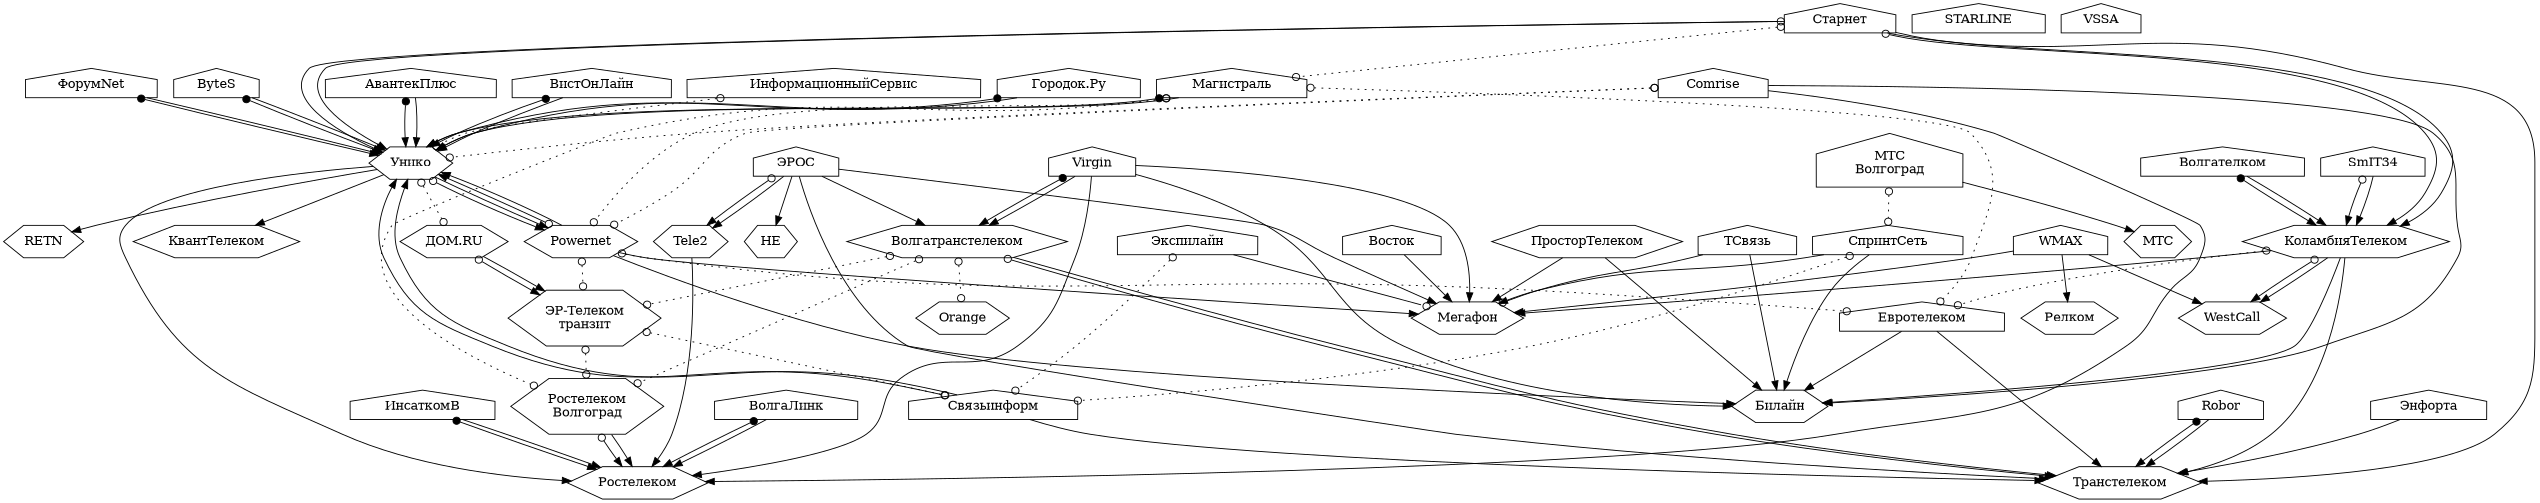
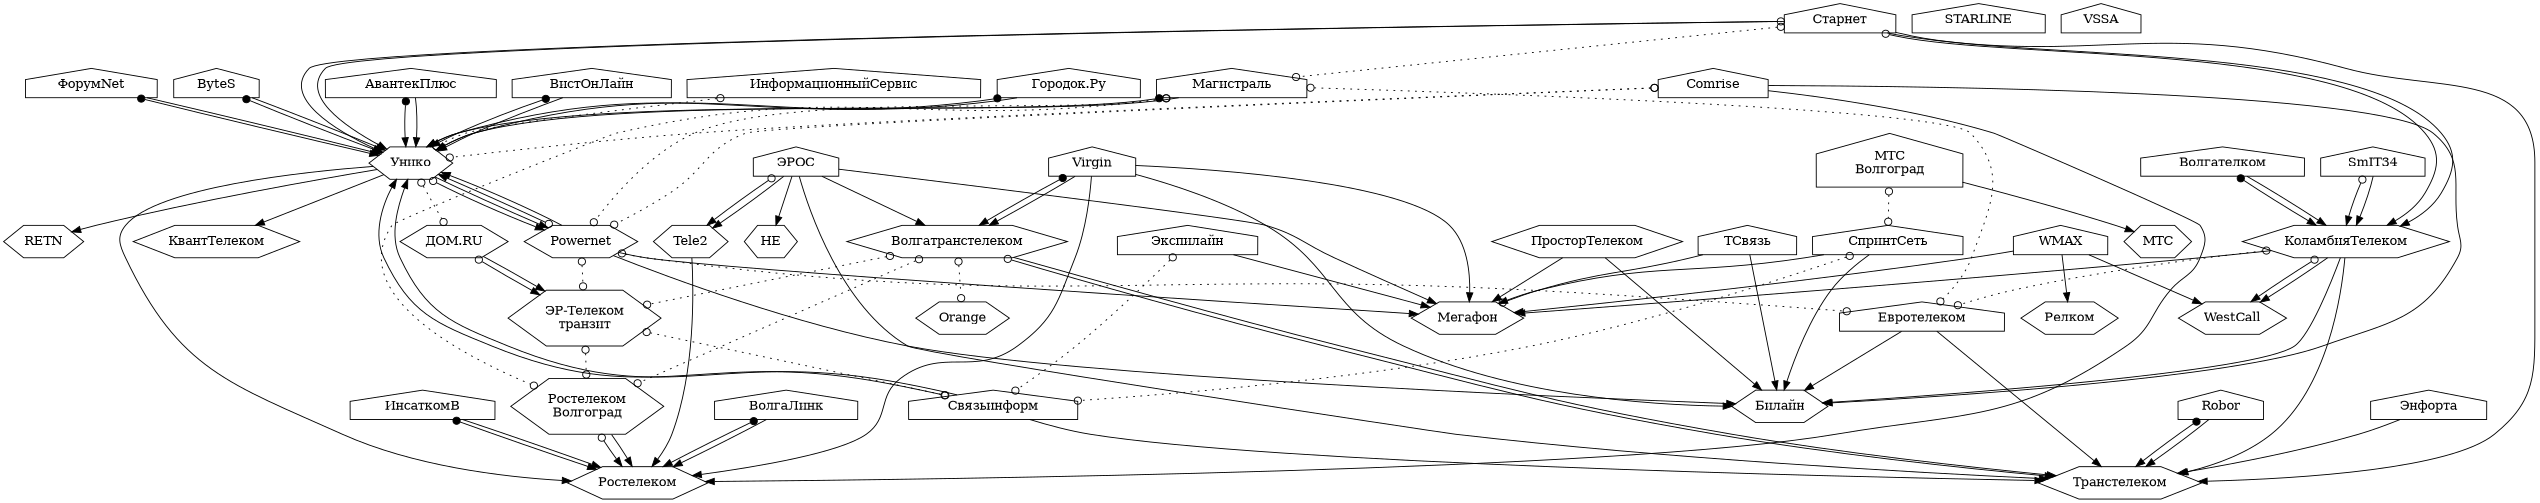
  digraph {
    rankdir=TB
    node [shape=house]
    "Унико" [shape=hexagon]
    Powernet [shape=hexagon]
    n3 [label="ДОМ.RU" shape=hexagon]
    n4 [label="ЭР-Телеком\nтранзит" shape=hexagon]
    "Транстелеком" [shape=hexagon]
    "Волгатранстелеком" [shape=hexagon]
    "КоламбияТелеком" [shape=hexagon]
    WestCall [shape=hexagon]
    "Ростелеком" [shape=hexagon]
    Tele2 [shape=hexagon]
    n11 [label="Ростелеком\nВолгоград" shape=hexagon]
    "Связьинформ"
    "Старнет"
    "ЭРОС"
    SmIT34
    n16 [label="Городок.Ру"]
    Virgin
    "ВолгаЛинк"
    "Волгателком"
    "ИнсаткомВ"
    "Магистраль"
    "ФорумNet"
    ByteS
    "АвантекПлюс"
    Robor
    "ВистОнЛайн"
    Orange [shape=hexagon]
    "Евротелеком"
    n29 [label="МТС\nВолгоград"]
    "СпринтСеть"
    "Экспилайн"
    Comrise
    "ИнформационныйСервис"
    "Мегафон" [shape=hexagon]
    n35 [label="Билайн" shape=hexagon]
    HE [shape=hexagon]
    "МТС" [shape=hexagon]
    "КвантТелеком" [shape=hexagon]
    RETN [shape=hexagon]
    "Релком" [shape=hexagon]
    "ПросторТелеком" [shape=hexagon]
    STARLINE
    VSSA
    "Энфорта"
    WMAX
    "ТСвязь"
-   "Восток"
    subgraph sub_1 {
      "Унико"
      Powernet
      n3
      n4
      "Транстелеком"
      "Волгатранстелеком"
      "КоламбияТелеком"
      WestCall
      "Ростелеком"
      Tele2
      n11
      "Связьинформ"
      "Старнет"
      "ЭРОС"
      SmIT34
    }
    subgraph sub_2 {
      "Унико"
      "Транстелеком"
      "Волгатранстелеком"
      "КоламбияТелеком"
      "Ростелеком"
      n16
      Virgin
      "ВолгаЛинк"
      "Волгателком"
      "ИнсаткомВ"
      "Магистраль"
      "ФорумNet"
      ByteS
      "АвантекПлюс"
      Robor
      "ВистОнЛайн"
    }
    subgraph sub_3 {
      "Унико"
      Powernet
      n4
      "Волгатранстелеком"
      "КоламбияТелеком"
      n11
      "Связьинформ"
      "Старнет"
      "Магистраль"
      Orange
      "Евротелеком"
      n29
      "СпринтСеть"
      "Экспилайн"
      Comrise
      "ИнформационныйСервис"
    }
    subgraph sub_4 {
      "КоламбияТелеком"
      WestCall
    }
    subgraph sub_5 {
      "Ростелеком"
      n11
    }
    subgraph sub_6 {
      n4
      "Транстелеком"
      WestCall
      "Ростелеком"
      Orange
      "Мегафон"
      n35
      HE
      "МТС"
    }
    subgraph sub_7 {
      n3
      n4
    }
    "Унико" -> Powernet [arrowtail=odot dir=both]
    "Унико" -> Powernet
    "Унико" -> n3 [arrowhead=odot arrowtail=odot dir=both style=dotted]
    "Унико" -> "Ростелеком"
    "Унико" -> "КвантТелеком"
    "Унико" -> RETN
    Powernet -> "Унико" [arrowtail=odot dir=both]
    Powernet -> "Унико"
    Powernet -> n4 [arrowhead=odot arrowtail=odot dir=both style=dotted]
    Powernet -> "Евротелеком" [arrowhead=odot arrowtail=odot dir=both style=dotted]
    Powernet -> "Мегафон"
    Powernet -> n35
    n3 -> n4 [arrowtail=odot dir=both]
    n3 -> n4
    n4 -> n11 [arrowhead=odot arrowtail=odot dir=both style=dotted]
    n4 -> "Связьинформ" [arrowhead=odot arrowtail=odot dir=both style=dotted]
    "Волгатранстелеком" -> n4 [arrowhead=odot arrowtail=odot dir=both style=dotted]
    "Волгатранстелеком" -> "Транстелеком" [arrowtail=odot dir=both]
    "Волгатранстелеком" -> "Транстелеком"
    "Волгатранстелеком" -> n11 [arrowhead=odot arrowtail=odot dir=both style=dotted]
    "Волгатранстелеком" -> Orange [arrowhead=odot arrowtail=odot dir=both style=dotted]
    "КоламбияТелеком" -> "Транстелеком"
    "КоламбияТелеком" -> WestCall [arrowtail=odot dir=both]
    "КоламбияТелеком" -> WestCall
    "КоламбияТелеком" -> "Евротелеком" [arrowhead=odot arrowtail=odot dir=both style=dotted]
    "КоламбияТелеком" -> "Мегафон"
    "КоламбияТелеком" -> n35
    Tele2 -> "Ростелеком"
    n11 -> "Ростелеком" [arrowtail=odot dir=both]
    n11 -> "Ростелеком"
    "Связьинформ" -> "Унико" [arrowtail=odot dir=both]
    "Связьинформ" -> "Унико"
    "Связьинформ" -> "Транстелеком"
    "Старнет" -> "Унико" [arrowtail=odot dir=both]
    "Старнет" -> "Унико"
    "Старнет" -> "Транстелеком"
    "Старнет" -> "КоламбияТелеком" [arrowtail=odot dir=both]
    "Старнет" -> "КоламбияТелеком"
    "Старнет" -> "Магистраль" [arrowhead=odot arrowtail=odot dir=both style=dotted]
    "ЭРОС" -> "Транстелеком"
    "ЭРОС" -> "Волгатранстелеком"
    "ЭРОС" -> Tele2 [arrowtail=odot dir=both]
    "ЭРОС" -> Tele2
    "ЭРОС" -> "Мегафон"
    "ЭРОС" -> HE
    SmIT34 -> "КоламбияТелеком" [arrowtail=odot dir=both]
    SmIT34 -> "КоламбияТелеком"
    n16 -> "Унико" [arrowtail=dot dir=both]
    n16 -> "Унико"
    Virgin -> "Волгатранстелеком" [arrowtail=dot dir=both]
    Virgin -> "Волгатранстелеком"
    Virgin -> "Ростелеком"
    Virgin -> "Мегафон"
    Virgin -> n35
    "ВолгаЛинк" -> "Ростелеком" [arrowtail=dot dir=both]
    "ВолгаЛинк" -> "Ростелеком"
    "Волгателком" -> "КоламбияТелеком" [arrowtail=dot dir=both]
    "Волгателком" -> "КоламбияТелеком"
    "ИнсаткомВ" -> "Ростелеком" [arrowtail=dot dir=both]
    "ИнсаткомВ" -> "Ростелеком"
    "Магистраль" -> "Унико" [arrowtail=dot dir=both]
    "Магистраль" -> "Унико"
    "Магистраль" -> Powernet [arrowhead=odot arrowtail=odot dir=both style=dotted]
    "Магистраль" -> n11 [arrowhead=odot arrowtail=odot dir=both style=dotted]
    "Магистраль" -> "Евротелеком" [arrowhead=odot arrowtail=odot dir=both style=dotted]
    "ФорумNet" -> "Унико" [arrowtail=dot dir=both]
    "ФорумNet" -> "Унико"
    ByteS -> "Унико" [arrowtail=dot dir=both]
    ByteS -> "Унико"
    "АвантекПлюс" -> "Унико" [arrowtail=dot dir=both]
    "АвантекПлюс" -> "Унико"
    Robor -> "Транстелеком" [arrowtail=dot dir=both]
    Robor -> "Транстелеком"
    "ВистОнЛайн" -> "Унико" [arrowtail=dot dir=both]
    "ВистОнЛайн" -> "Унико"
    "Евротелеком" -> "Транстелеком"
    "Евротелеком" -> n35
    n29 -> "СпринтСеть" [arrowhead=odot arrowtail=odot dir=both style=dotted]
    n29 -> "МТС"
    "СпринтСеть" -> "Связьинформ" [arrowhead=odot arrowtail=odot dir=both style=dotted]
    "СпринтСеть" -> "Мегафон"
    "СпринтСеть" -> n35
    "Экспилайн" -> "Связьинформ" [arrowhead=odot arrowtail=odot dir=both style=dotted]
-   "Экспилайн" -> "Мегафон" [arrowhead=odot]
+   "Экспилайн" -> "Мегафон"
    Comrise -> "Унико" [arrowhead=odot arrowtail=odot dir=both style=dotted]
    Comrise -> Powernet [arrowhead=odot arrowtail=odot dir=both style=dotted]
    Comrise -> "Ростелеком"
    Comrise -> n35
    "ИнформационныйСервис" -> "Унико" [arrowhead=odot arrowtail=odot dir=both style=dotted]
    "ПросторТелеком" -> "Мегафон"
    "ПросторТелеком" -> n35
    "Энфорта" -> "Транстелеком"
    WMAX -> WestCall
    WMAX -> "Мегафон"
    WMAX -> "Релком"
    "ТСвязь" -> "Мегафон" [arrowhead=odot]
    "ТСвязь" -> n35
-   "Восток" -> "Мегафон"
  }
